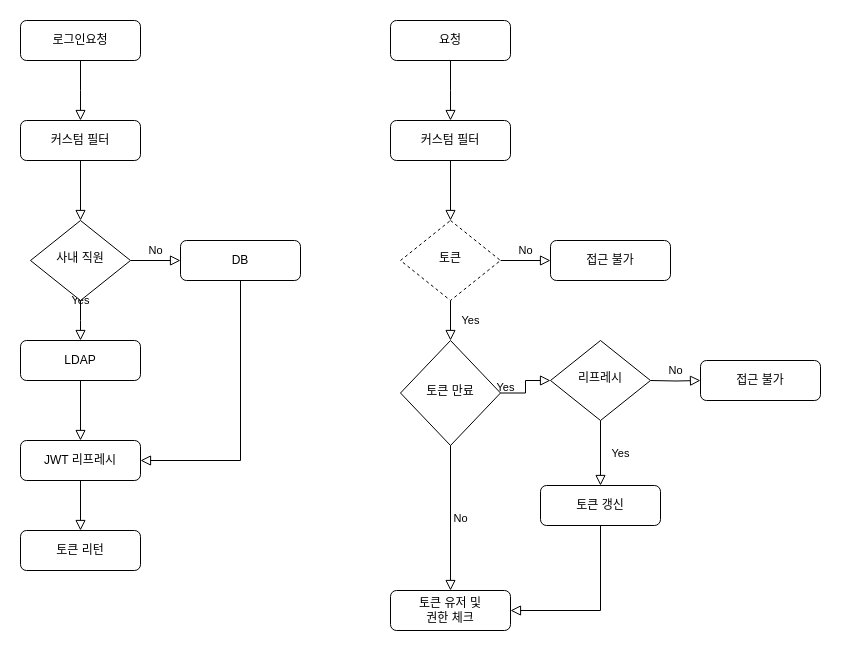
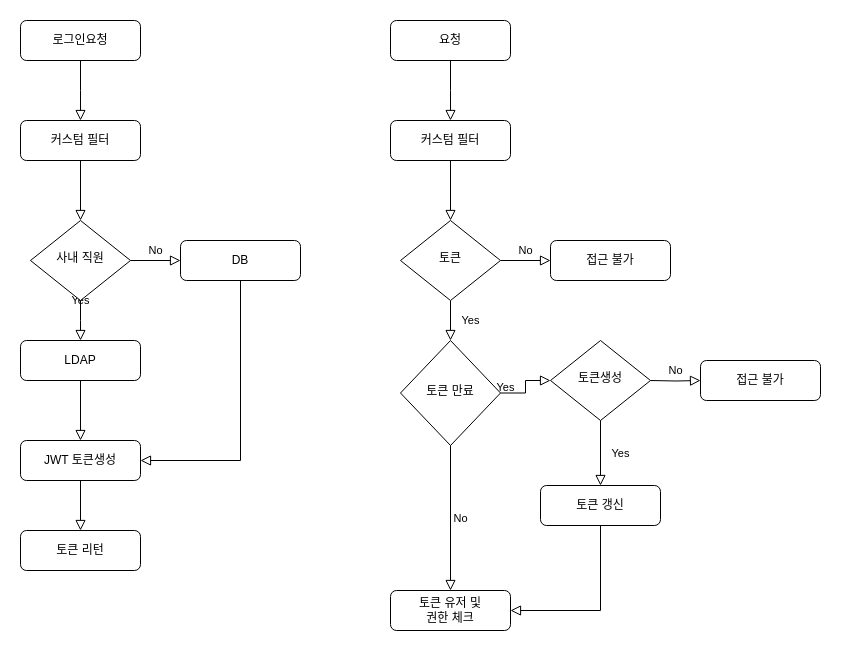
  <mxCell id="0" />
  <mxCell id="1" parent="0" />
  <mxCell id="2" value="" style="rounded=0;html=1;jettySize=auto;orthogonalLoop=1;fontSize=11;endArrow=block;endFill=0;endSize=8;strokeWidth=1;shadow=0;labelBackgroundColor=none;edgeStyle=orthogonalEdgeStyle;" parent="1" source="3" edge="1"><mxGeometry relative="1" as="geometry"><mxPoint x="80" y="120" as="targetPoint" /></mxGeometry></mxCell>
  <mxCell id="3" value="로그인요청" style="rounded=1;whiteSpace=wrap;html=1;fontSize=12;glass=0;strokeWidth=1;shadow=0;" parent="1" vertex="1"><mxGeometry x="20" y="20" width="120" height="40" as="geometry" /></mxCell>
  <mxCell id="4" value="Yes" style="rounded=0;html=1;jettySize=auto;orthogonalLoop=1;fontSize=11;endArrow=block;endFill=0;endSize=8;strokeWidth=1;shadow=0;labelBackgroundColor=none;edgeStyle=orthogonalEdgeStyle;" parent="1" source="6" edge="1"><mxGeometry y="20" relative="1" as="geometry"><mxPoint as="offset" /><mxPoint x="80" y="340" as="targetPoint" /></mxGeometry></mxCell>
  <mxCell id="5" value="No" style="edgeStyle=orthogonalEdgeStyle;rounded=0;html=1;jettySize=auto;orthogonalLoop=1;fontSize=11;endArrow=block;endFill=0;endSize=8;strokeWidth=1;shadow=0;labelBackgroundColor=none;" parent="1" source="6" target="7" edge="1"><mxGeometry y="10" relative="1" as="geometry"><mxPoint as="offset" /></mxGeometry></mxCell>
  <mxCell id="6" value="사내 직원" style="rhombus;whiteSpace=wrap;html=1;shadow=0;fontFamily=Helvetica;fontSize=12;align=center;strokeWidth=1;spacing=6;spacingTop=-4;" parent="1" vertex="1"><mxGeometry x="30" y="220" width="100" height="80" as="geometry" /></mxCell>
  <mxCell id="7" value="DB" style="rounded=1;whiteSpace=wrap;html=1;fontSize=12;glass=0;strokeWidth=1;shadow=0;" parent="1" vertex="1"><mxGeometry x="180" y="240" width="120" height="40" as="geometry" /></mxCell>
  <mxCell id="8" value="LDAP" style="rounded=1;whiteSpace=wrap;html=1;fontSize=12;glass=0;strokeWidth=1;shadow=0;" vertex="1" parent="1"><mxGeometry x="20" y="340" width="120" height="40" as="geometry" /></mxCell>
  <mxCell id="9" value="커스텀 필터" style="rounded=1;whiteSpace=wrap;html=1;fontSize=12;glass=0;strokeWidth=1;shadow=0;" vertex="1" parent="1"><mxGeometry x="20" y="120" width="120" height="40" as="geometry" /></mxCell>
  <mxCell id="10" value="" style="rounded=0;html=1;jettySize=auto;orthogonalLoop=1;fontSize=11;endArrow=block;endFill=0;endSize=8;strokeWidth=1;shadow=0;labelBackgroundColor=none;edgeStyle=orthogonalEdgeStyle;exitX=0.5;exitY=1;exitDx=0;exitDy=0;" edge="1" parent="1" source="9" target="6"><mxGeometry relative="1" as="geometry"><mxPoint x="90" y="70" as="sourcePoint" /><mxPoint x="90" y="130" as="targetPoint" /></mxGeometry></mxCell>
- <mxCell id="11" value="JWT 리프레시" style="rounded=1;whiteSpace=wrap;html=1;fontSize=12;glass=0;strokeWidth=1;shadow=0;" vertex="1" parent="1"><mxGeometry x="20" y="440" width="120" height="40" as="geometry" /></mxCell>
+ <mxCell id="11" value="JWT 토큰생성" style="rounded=1;whiteSpace=wrap;html=1;fontSize=12;glass=0;strokeWidth=1;shadow=0;" vertex="1" parent="1"><mxGeometry x="20" y="440" width="120" height="40" as="geometry" /></mxCell>
  <mxCell id="12" value="" style="rounded=0;html=1;jettySize=auto;orthogonalLoop=1;fontSize=11;endArrow=block;endFill=0;endSize=8;strokeWidth=1;shadow=0;labelBackgroundColor=none;edgeStyle=orthogonalEdgeStyle;exitX=0.5;exitY=1;exitDx=0;exitDy=0;" edge="1" parent="1" source="8" target="11"><mxGeometry relative="1" as="geometry"><mxPoint x="90" y="170" as="sourcePoint" /><mxPoint x="90" y="230" as="targetPoint" /></mxGeometry></mxCell>
  <mxCell id="13" value="" style="rounded=0;html=1;jettySize=auto;orthogonalLoop=1;fontSize=11;endArrow=block;endFill=0;endSize=8;strokeWidth=1;shadow=0;labelBackgroundColor=none;edgeStyle=orthogonalEdgeStyle;exitX=0.5;exitY=1;exitDx=0;exitDy=0;entryX=1;entryY=0.5;entryDx=0;entryDy=0;" edge="1" parent="1" source="7" target="11"><mxGeometry relative="1" as="geometry"><mxPoint x="90" y="390" as="sourcePoint" /><mxPoint x="90" y="450" as="targetPoint" /></mxGeometry></mxCell>
  <mxCell id="14" value="토큰 리턴" style="rounded=1;whiteSpace=wrap;html=1;fontSize=12;glass=0;strokeWidth=1;shadow=0;" vertex="1" parent="1"><mxGeometry x="20" y="530" width="120" height="40" as="geometry" /></mxCell>
  <mxCell id="15" value="" style="rounded=0;html=1;jettySize=auto;orthogonalLoop=1;fontSize=11;endArrow=block;endFill=0;endSize=8;strokeWidth=1;shadow=0;labelBackgroundColor=none;edgeStyle=orthogonalEdgeStyle;exitX=0.5;exitY=1;exitDx=0;exitDy=0;" edge="1" parent="1" source="11" target="14"><mxGeometry relative="1" as="geometry"><mxPoint x="90" y="390" as="sourcePoint" /><mxPoint x="90" y="450" as="targetPoint" /></mxGeometry></mxCell>
  <mxCell id="16" value="" style="rounded=0;html=1;jettySize=auto;orthogonalLoop=1;fontSize=11;endArrow=block;endFill=0;endSize=8;strokeWidth=1;shadow=0;labelBackgroundColor=none;edgeStyle=orthogonalEdgeStyle;" edge="1" parent="1" source="17"><mxGeometry relative="1" as="geometry"><mxPoint x="450" y="120" as="targetPoint" /></mxGeometry></mxCell>
  <mxCell id="17" value="요청" style="rounded=1;whiteSpace=wrap;html=1;fontSize=12;glass=0;strokeWidth=1;shadow=0;" vertex="1" parent="1"><mxGeometry x="390" y="20" width="120" height="40" as="geometry" /></mxCell>
  <mxCell id="18" value="Yes" style="rounded=0;html=1;jettySize=auto;orthogonalLoop=1;fontSize=11;endArrow=block;endFill=0;endSize=8;strokeWidth=1;shadow=0;labelBackgroundColor=none;edgeStyle=orthogonalEdgeStyle;entryX=0.5;entryY=0;entryDx=0;entryDy=0;" edge="1" parent="1" source="20" target="25"><mxGeometry y="20" relative="1" as="geometry"><mxPoint as="offset" /><mxPoint x="450" y="340" as="targetPoint" /></mxGeometry></mxCell>
  <mxCell id="19" value="No" style="edgeStyle=orthogonalEdgeStyle;rounded=0;html=1;jettySize=auto;orthogonalLoop=1;fontSize=11;endArrow=block;endFill=0;endSize=8;strokeWidth=1;shadow=0;labelBackgroundColor=none;" edge="1" parent="1" source="20" target="21"><mxGeometry y="10" relative="1" as="geometry"><mxPoint as="offset" /></mxGeometry></mxCell>
- <mxCell id="20" value="토큰" style="rhombus;whiteSpace=wrap;html=1;shadow=0;fontFamily=Helvetica;fontSize=12;align=center;strokeWidth=1;spacing=6;spacingTop=-4;dashed=1;" vertex="1" parent="1"><mxGeometry x="400" y="220" width="100" height="80" as="geometry" /></mxCell>
+ <mxCell id="20" value="토큰" style="rhombus;whiteSpace=wrap;html=1;shadow=0;fontFamily=Helvetica;fontSize=12;align=center;strokeWidth=1;spacing=6;spacingTop=-4;" vertex="1" parent="1"><mxGeometry x="400" y="220" width="100" height="80" as="geometry" /></mxCell>
  <mxCell id="21" value="접근 불가" style="rounded=1;whiteSpace=wrap;html=1;fontSize=12;glass=0;strokeWidth=1;shadow=0;" vertex="1" parent="1"><mxGeometry x="550" y="240" width="120" height="40" as="geometry" /></mxCell>
  <mxCell id="22" value="커스텀 필터" style="rounded=1;whiteSpace=wrap;html=1;fontSize=12;glass=0;strokeWidth=1;shadow=0;" vertex="1" parent="1"><mxGeometry x="390" y="120" width="120" height="40" as="geometry" /></mxCell>
  <mxCell id="23" value="" style="rounded=0;html=1;jettySize=auto;orthogonalLoop=1;fontSize=11;endArrow=block;endFill=0;endSize=8;strokeWidth=1;shadow=0;labelBackgroundColor=none;edgeStyle=orthogonalEdgeStyle;exitX=0.5;exitY=1;exitDx=0;exitDy=0;" edge="1" parent="1" source="22" target="20"><mxGeometry relative="1" as="geometry"><mxPoint x="460" y="70" as="sourcePoint" /><mxPoint x="460" y="130" as="targetPoint" /></mxGeometry></mxCell>
  <mxCell id="24" value="Yes" style="rounded=0;html=1;jettySize=auto;orthogonalLoop=1;fontSize=11;endArrow=block;endFill=0;endSize=8;strokeWidth=1;shadow=0;labelBackgroundColor=none;edgeStyle=orthogonalEdgeStyle;exitX=1;exitY=0.5;exitDx=0;exitDy=0;entryX=0;entryY=0.5;entryDx=0;entryDy=0;" edge="1" parent="1" source="25" target="28"><mxGeometry y="20" relative="1" as="geometry"><mxPoint as="offset" /><mxPoint x="550" y="380" as="targetPoint" /></mxGeometry></mxCell>
  <mxCell id="25" value="토큰 만료" style="rhombus;whiteSpace=wrap;html=1;shadow=0;fontFamily=Helvetica;fontSize=12;align=center;strokeWidth=1;spacing=6;spacingTop=-4;" vertex="1" parent="1"><mxGeometry x="400" y="340" width="100" height="105" as="geometry" /></mxCell>
  <mxCell id="26" value="No" style="edgeStyle=orthogonalEdgeStyle;rounded=0;html=1;jettySize=auto;orthogonalLoop=1;fontSize=11;endArrow=block;endFill=0;endSize=8;strokeWidth=1;shadow=0;labelBackgroundColor=none;exitX=0.5;exitY=1;exitDx=0;exitDy=0;" edge="1" parent="1" source="25" target="27"><mxGeometry y="10" relative="1" as="geometry"><mxPoint as="offset" /><mxPoint x="510" y="470" as="sourcePoint" /><mxPoint x="540" y="540" as="targetPoint" /></mxGeometry></mxCell>
  <mxCell id="27" value="토큰 유저 및 &lt;br&gt;권한 체크" style="rounded=1;whiteSpace=wrap;html=1;fontSize=12;glass=0;strokeWidth=1;shadow=0;" vertex="1" parent="1"><mxGeometry x="390" y="590" width="120" height="40" as="geometry" /></mxCell>
- <mxCell id="28" value="리프레시" style="rhombus;whiteSpace=wrap;html=1;shadow=0;fontFamily=Helvetica;fontSize=12;align=center;strokeWidth=1;spacing=6;spacingTop=-4;" vertex="1" parent="1"><mxGeometry x="550" y="340" width="100" height="80" as="geometry" /></mxCell>
+ <mxCell id="28" value="토큰생성" style="rhombus;whiteSpace=wrap;html=1;shadow=0;fontFamily=Helvetica;fontSize=12;align=center;strokeWidth=1;spacing=6;spacingTop=-4;" vertex="1" parent="1"><mxGeometry x="550" y="340" width="100" height="80" as="geometry" /></mxCell>
  <mxCell id="29" value="접근 불가" style="rounded=1;whiteSpace=wrap;html=1;fontSize=12;glass=0;strokeWidth=1;shadow=0;" vertex="1" parent="1"><mxGeometry x="700" y="360" width="120" height="40" as="geometry" /></mxCell>
  <mxCell id="30" value="토큰 갱신" style="rounded=1;whiteSpace=wrap;html=1;fontSize=12;glass=0;strokeWidth=1;shadow=0;" vertex="1" parent="1"><mxGeometry x="540" y="485" width="120" height="40" as="geometry" /></mxCell>
  <mxCell id="31" value="Yes" style="rounded=0;html=1;jettySize=auto;orthogonalLoop=1;fontSize=11;endArrow=block;endFill=0;endSize=8;strokeWidth=1;shadow=0;labelBackgroundColor=none;edgeStyle=orthogonalEdgeStyle;entryX=0.5;entryY=0;entryDx=0;entryDy=0;exitX=0.5;exitY=1;exitDx=0;exitDy=0;" edge="1" parent="1" source="28" target="30"><mxGeometry y="20" relative="1" as="geometry"><mxPoint as="offset" /><mxPoint x="460" y="350" as="targetPoint" /><mxPoint x="460" y="310" as="sourcePoint" /></mxGeometry></mxCell>
  <mxCell id="32" value="No" style="edgeStyle=orthogonalEdgeStyle;rounded=0;html=1;jettySize=auto;orthogonalLoop=1;fontSize=11;endArrow=block;endFill=0;endSize=8;strokeWidth=1;shadow=0;labelBackgroundColor=none;entryX=0;entryY=0.5;entryDx=0;entryDy=0;" edge="1" parent="1" target="29"><mxGeometry y="10" relative="1" as="geometry"><mxPoint as="offset" /><mxPoint x="650" y="380" as="sourcePoint" /><mxPoint x="560" y="270" as="targetPoint" /></mxGeometry></mxCell>
  <mxCell id="33" value="" style="rounded=0;html=1;jettySize=auto;orthogonalLoop=1;fontSize=11;endArrow=block;endFill=0;endSize=8;strokeWidth=1;shadow=0;labelBackgroundColor=none;edgeStyle=orthogonalEdgeStyle;exitX=0.5;exitY=1;exitDx=0;exitDy=0;entryX=1;entryY=0.5;entryDx=0;entryDy=0;" edge="1" parent="1" source="30" target="27"><mxGeometry relative="1" as="geometry"><mxPoint x="460" y="170" as="sourcePoint" /><mxPoint x="460" y="230" as="targetPoint" /></mxGeometry></mxCell>
